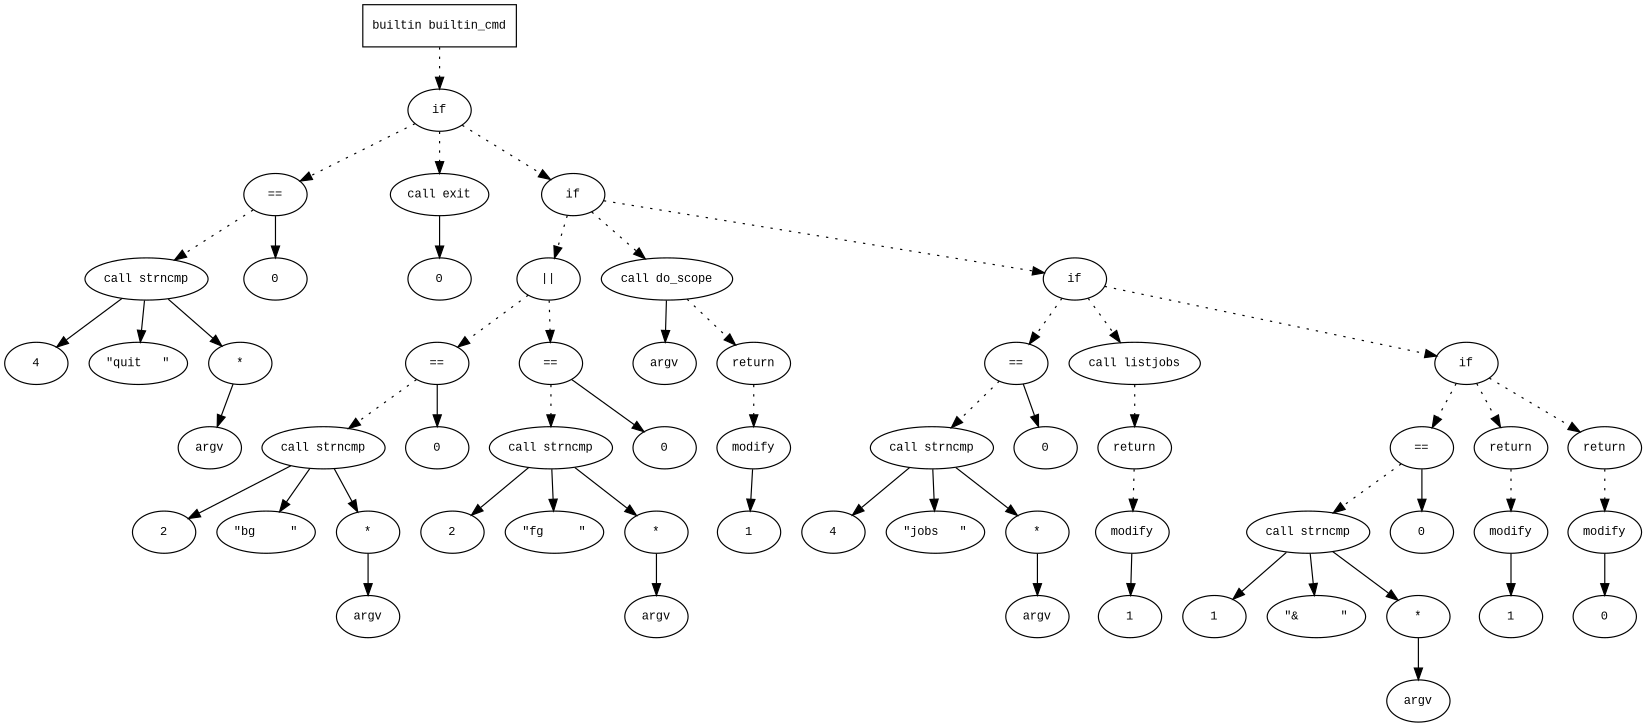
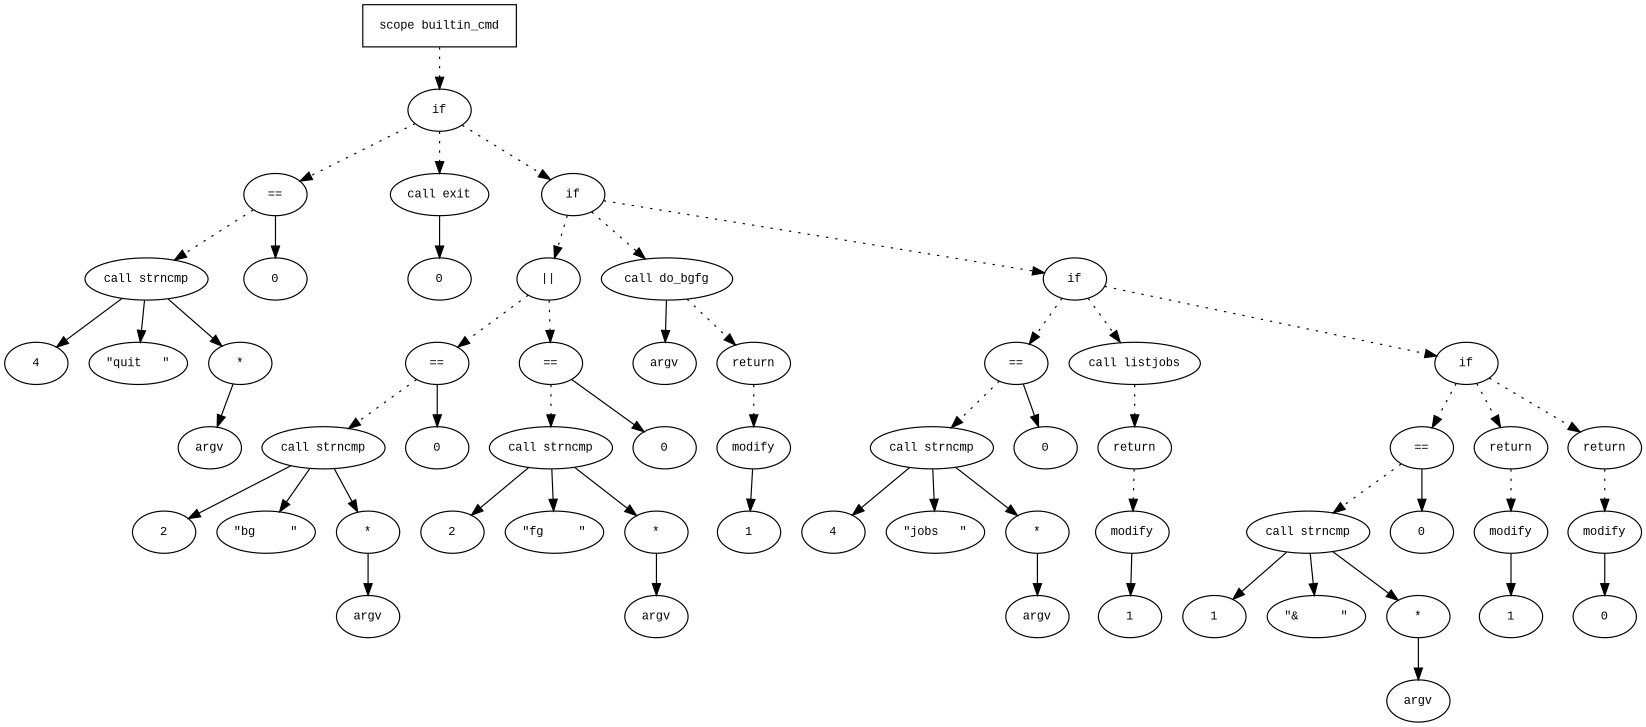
  digraph {
    fontname="Times New Roman"
    fontsize=10
    node [fontname="Courier New" fontsize=10 shape=ellipse]
    edge [fontname="Times New Roman" fontsize=10]
-   n1 [label="builtin builtin_cmd" shape=box]
+   n1 [label="scope builtin_cmd" shape=box]
    n2 [label=if]
    n3 [label="=="]
    n4 [label="call exit"]
    n5 [label=if]
    n6 [label="call strncmp"]
    n7 [label=0]
    n8 [label=0]
    n9 [label="||"]
-   n10 [label="call do_scope"]
+   n10 [label="call do_bgfg"]
    n11 [label=if]
    n12 [label=4]
    n13 [label="\"quit   \""]
    n14 [label="*"]
    n15 [label=argv]
    n16 [label="=="]
    n17 [label="=="]
    n18 [label=argv]
    n19 [label=return]
    n20 [label="=="]
    n21 [label="call listjobs"]
    n22 [label=if]
    n23 [label="call strncmp"]
    n24 [label=0]
    n25 [label="call strncmp"]
    n26 [label=0]
    n27 [label=2]
    n28 [label="\"bg     \""]
    n29 [label="*"]
    n30 [label=argv]
    n31 [label=2]
    n32 [label="\"fg     \""]
    n33 [label="*"]
    n34 [label=argv]
    n35 [label=modify]
    n36 [label=1]
    n37 [label="call strncmp"]
    n38 [label=0]
    n39 [label=return]
    n40 [label="=="]
    n41 [label=return]
    n42 [label=return]
    n43 [label=4]
    n44 [label="\"jobs   \""]
    n45 [label="*"]
    n46 [label=argv]
    n47 [label=modify]
    n48 [label=1]
    n49 [label="call strncmp"]
    n50 [label=0]
    n51 [label=modify]
    n52 [label=modify]
    n53 [label=1]
    n54 [label="\"&      \""]
    n55 [label="*"]
    n56 [label=argv]
    n57 [label=1]
    n58 [label=0]
    n1 -> n2 [style=dotted]
    n2 -> n3 [style=dotted]
    n2 -> n4 [style=dotted]
    n2 -> n5 [style=dotted]
    n3 -> n6 [style=dotted]
    n3 -> n7
    n4 -> n8
    n5 -> n9 [style=dotted]
    n5 -> n10 [style=dotted]
    n5 -> n11 [style=dotted]
    n6 -> n12
    n6 -> n13
    n6 -> n14
    n9 -> n16 [style=dotted]
    n9 -> n17 [style=dotted]
    n10 -> n18
    n10 -> n19 [style=dotted]
    n11 -> n20 [style=dotted]
    n11 -> n21 [style=dotted]
    n11 -> n22 [style=dotted]
    n14 -> n15
    n16 -> n23 [style=dotted]
    n16 -> n24
    n17 -> n25 [style=dotted]
    n17 -> n26
    n19 -> n35 [style=dotted]
    n20 -> n37 [style=dotted]
    n20 -> n38
    n21 -> n39 [style=dotted]
    n22 -> n40 [style=dotted]
    n22 -> n41 [style=dotted]
    n22 -> n42 [style=dotted]
    n23 -> n27
    n23 -> n28
    n23 -> n29
    n25 -> n31
    n25 -> n32
    n25 -> n33
    n29 -> n30
    n33 -> n34
    n35 -> n36
    n37 -> n43
    n37 -> n44
    n37 -> n45
    n39 -> n47 [style=dotted]
    n40 -> n49 [style=dotted]
    n40 -> n50
    n41 -> n51 [style=dotted]
    n42 -> n52 [style=dotted]
    n45 -> n46
    n47 -> n48
    n49 -> n53
    n49 -> n54
    n49 -> n55
    n51 -> n57
    n52 -> n58
    n55 -> n56
  }
